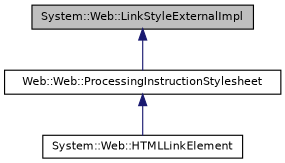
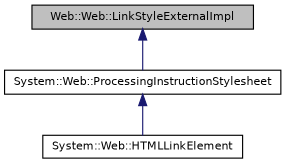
  digraph {
    node [color=black fillcolor=white fontname=Helvetica fontsize=10 shape=record style=filled]
    edge [color=midnightblue dir=back fontname=Helvetica fontsize=10 labelfontname=Helvetica labelfontsize=10 style=solid]
-   n1 [fillcolor=grey75 fontcolor=black height=0.2 label="System::Web::LinkStyleExternalImpl" width=0.4]
-   n2 [height=0.2 label="Web::Web::ProcessingInstructionStylesheet" width=0.4]
+   n1 [fillcolor=grey75 fontcolor=black height=0.2 label="Web::Web::LinkStyleExternalImpl" width=0.4]
+   n2 [height=0.2 label="System::Web::ProcessingInstructionStylesheet" width=0.4]
    n3 [height=0.2 label="System::Web::HTMLLinkElement" width=0.4]
    n1 -> n2
    n2 -> n3
  }
